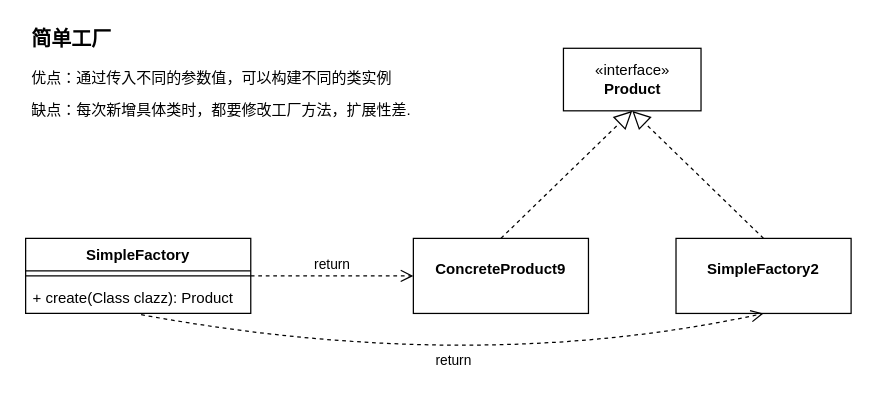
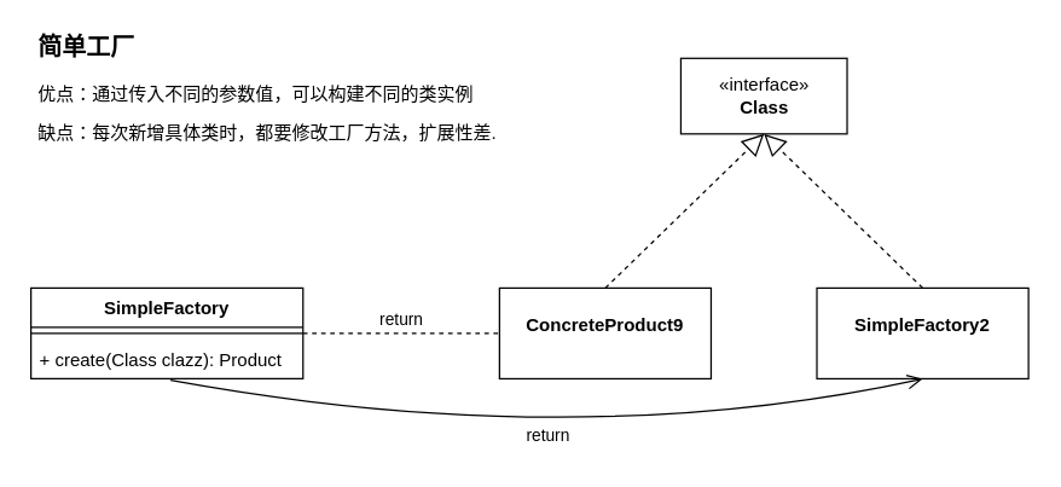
  <mxCell id="0" />
  <mxCell id="1" parent="0" />
  <mxCell id="2" value="SimpleFactory" style="swimlane;fontStyle=1;align=center;verticalAlign=top;childLayout=stackLayout;horizontal=1;startSize=26;horizontalStack=0;resizeParent=1;resizeParentMax=0;resizeLast=0;collapsible=1;marginBottom=0;" parent="1" vertex="1"><mxGeometry x="20" y="190" width="180" height="60" as="geometry" /></mxCell>
  <mxCell id="3" value="" style="line;strokeWidth=1;fillColor=none;align=left;verticalAlign=middle;spacingTop=-1;spacingLeft=3;spacingRight=3;rotatable=0;labelPosition=right;points=[];portConstraint=eastwest;" parent="2" vertex="1"><mxGeometry y="26" width="180" height="8" as="geometry" /></mxCell>
  <mxCell id="4" value="+ create(Class clazz): Product" style="text;strokeColor=none;fillColor=none;align=left;verticalAlign=top;spacingLeft=4;spacingRight=4;overflow=hidden;rotatable=0;points=[[0,0.5],[1,0.5]];portConstraint=eastwest;" parent="2" vertex="1"><mxGeometry y="34" width="180" height="26" as="geometry" /></mxCell>
- <mxCell id="5" value="«interface»&lt;br&gt;&lt;b&gt;Product&lt;/b&gt;" style="html=1;" parent="1" vertex="1"><mxGeometry x="450" y="38" width="110" height="50" as="geometry" /></mxCell>
+ <mxCell id="5" value="«interface»&lt;br&gt;&lt;b&gt;Class&lt;/b&gt;" style="html=1;" parent="1" vertex="1"><mxGeometry x="450" y="38" width="110" height="50" as="geometry" /></mxCell>
  <mxCell id="6" value="&lt;p style=&quot;margin: 0px ; margin-top: 4px ; text-align: center&quot;&gt;&lt;br&gt;&lt;b&gt;ConcreteProduct9&lt;/b&gt;&lt;/p&gt;" style="verticalAlign=top;align=left;overflow=fill;fontSize=12;fontFamily=Helvetica;html=1;" parent="1" vertex="1"><mxGeometry x="330" y="190" width="140" height="60" as="geometry" /></mxCell>
  <mxCell id="7" value="&lt;p style=&quot;margin: 0px ; margin-top: 4px ; text-align: center&quot;&gt;&lt;br&gt;&lt;b&gt;SimpleFactory2&lt;/b&gt;&lt;/p&gt;" style="verticalAlign=top;align=left;overflow=fill;fontSize=12;fontFamily=Helvetica;html=1;" parent="1" vertex="1"><mxGeometry x="540" y="190" width="140" height="60" as="geometry" /></mxCell>
  <mxCell id="8" value="" style="endArrow=block;dashed=1;endFill=0;endSize=12;html=1;exitX=0.5;exitY=0;exitDx=0;exitDy=0;entryX=0.5;entryY=1;entryDx=0;entryDy=0;" parent="1" source="6" target="5" edge="1"><mxGeometry width="160" relative="1" as="geometry"><mxPoint x="260" y="140" as="sourcePoint" /><mxPoint x="420" y="140" as="targetPoint" /></mxGeometry></mxCell>
  <mxCell id="9" value="" style="endArrow=block;dashed=1;endFill=0;endSize=12;html=1;exitX=0.5;exitY=0;exitDx=0;exitDy=0;entryX=0.5;entryY=1;entryDx=0;entryDy=0;" parent="1" source="7" target="5" edge="1"><mxGeometry width="160" relative="1" as="geometry"><mxPoint x="410" y="200" as="sourcePoint" /><mxPoint x="545" y="90" as="targetPoint" /></mxGeometry></mxCell>
- <mxCell id="10" value="return" style="html=1;verticalAlign=bottom;endArrow=open;dashed=1;endSize=8;exitX=1;exitY=0.5;exitDx=0;exitDy=0;entryX=0;entryY=0.5;entryDx=0;entryDy=0;" parent="1" source="2" target="6" edge="1"><mxGeometry relative="1" as="geometry"><mxPoint x="380" y="140" as="sourcePoint" /><mxPoint x="300" y="140" as="targetPoint" /></mxGeometry></mxCell>
+ <mxCell id="10" value="return" style="html=1;verticalAlign=bottom;endArrow=none;dashed=1;endSize=8;exitX=1;exitY=0.5;exitDx=0;exitDy=0;entryX=0;entryY=0.5;entryDx=0;entryDy=0;" parent="1" source="2" target="6" edge="1"><mxGeometry relative="1" as="geometry"><mxPoint x="380" y="140" as="sourcePoint" /><mxPoint x="300" y="140" as="targetPoint" /></mxGeometry></mxCell>
  <mxCell id="11" value="&lt;h3&gt;&lt;font style=&quot;font-size: 16px ; line-height: 100%&quot;&gt;简单工厂&lt;/font&gt;&lt;/h3&gt;&lt;p&gt;优点：通过传入不同的参数值，可以构建不同的类实例&lt;/p&gt;&lt;p&gt;缺点：每次新增具体类时，都要修改工厂方法，扩展性差.&lt;/p&gt;" style="text;html=1;strokeColor=none;fillColor=none;spacing=5;spacingTop=-20;whiteSpace=wrap;overflow=hidden;rounded=0;dashed=1;" parent="1" vertex="1"><mxGeometry x="20" y="20" width="320" height="120" as="geometry" /></mxCell>
- <mxCell id="12" value="return" style="html=1;verticalAlign=bottom;endArrow=open;dashed=1;endSize=8;exitX=0.513;exitY=1.038;exitDx=0;exitDy=0;entryX=0.5;entryY=1;entryDx=0;entryDy=0;exitPerimeter=0;curved=1;" edge="1" parent="1" source="4" target="7"><mxGeometry relative="1" as="geometry"><mxPoint x="210" y="230" as="sourcePoint" /><mxPoint x="340" y="230" as="targetPoint" /><Array as="points"><mxPoint x="380" y="300" /></Array></mxGeometry></mxCell>
+ <mxCell id="12" value="return" style="html=1;verticalAlign=bottom;endArrow=open;dashed=0;endSize=8;exitX=0.513;exitY=1.038;exitDx=0;exitDy=0;entryX=0.5;entryY=1;entryDx=0;entryDy=0;exitPerimeter=0;curved=1;" edge="1" parent="1" source="4" target="7"><mxGeometry relative="1" as="geometry"><mxPoint x="210" y="230" as="sourcePoint" /><mxPoint x="340" y="230" as="targetPoint" /><Array as="points"><mxPoint x="380" y="300" /></Array></mxGeometry></mxCell>
